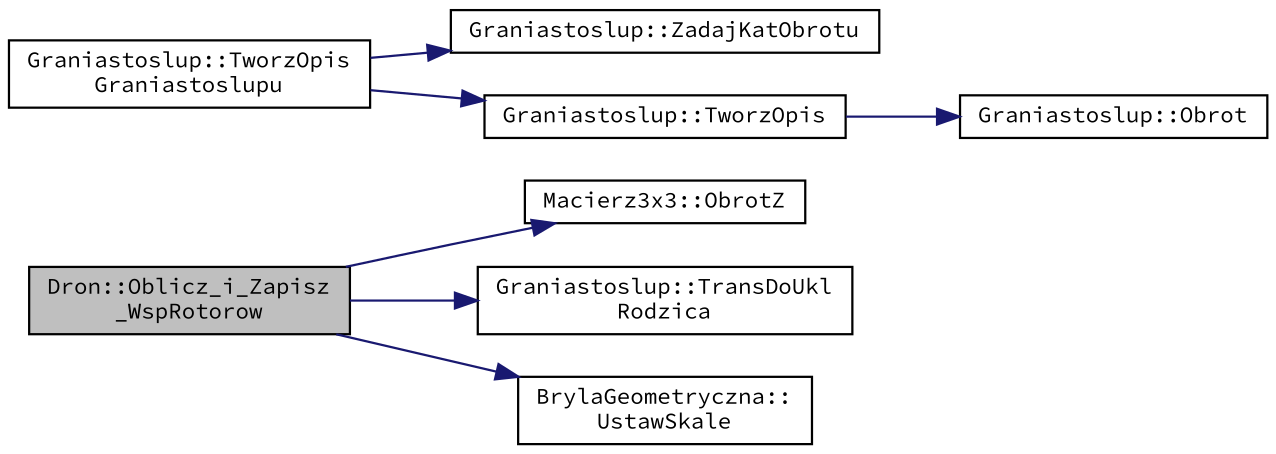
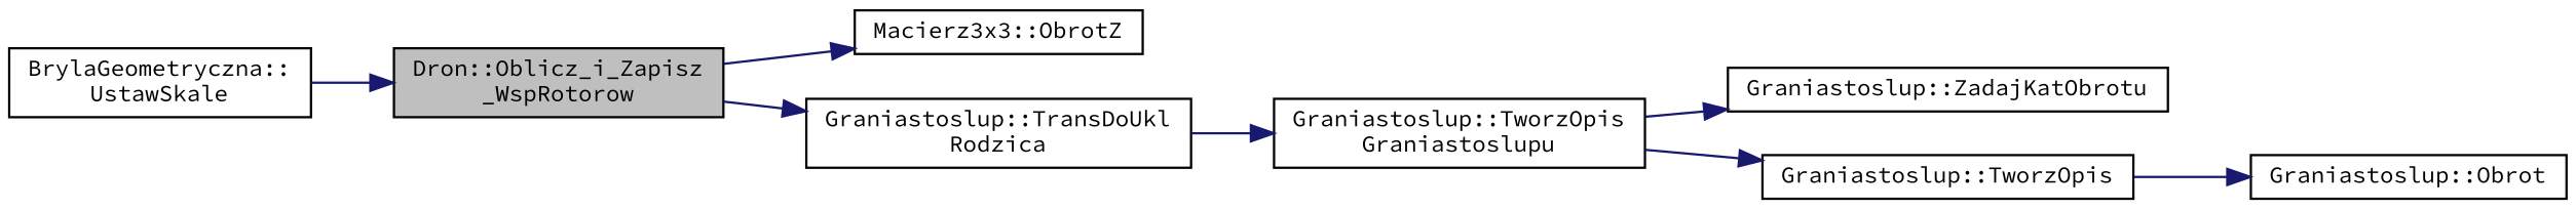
  digraph {
    fontname="Source Code Pro"
    rankdir=LR
    node [color=black fillcolor=white fontname="Source Code Pro" fontsize=10 shape=record style=filled]
    edge [color=midnightblue fontname="Source Code Pro" fontsize=10 labelfontname=FreeSans labelfontsize=10 style=solid]
    n1 [fillcolor=grey75 fontcolor=black height=0.2 label="Dron::Oblicz_i_Zapisz\l_WspRotorow" width=0.4]
    n2 [height=0.2 label="Macierz3x3::ObrotZ" width=0.4]
    n3 [height=0.2 label="Graniastoslup::TransDoUkl\lRodzica" width=0.4]
    n4 [height=0.2 label="BrylaGeometryczna::\lUstawSkale" width=0.4]
    n5 [height=0.2 label="Graniastoslup::TworzOpis\lGraniastoslupu" width=0.4]
    n6 [height=0.2 label="Graniastoslup::ZadajKatObrotu" width=0.4]
    n7 [height=0.2 label="Graniastoslup::TworzOpis" width=0.4]
    n8 [height=0.2 label="Graniastoslup::Obrot" width=0.4]
    n1 -> n2
    n1 -> n3
-   n1 -> n4
+   n4 -> n1
+   n3 -> n5
    n5 -> n6
    n5 -> n7
    n7 -> n8
  }
